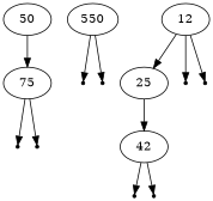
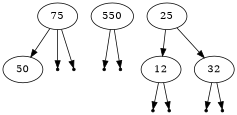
  digraph {
    ordering=out
    node [shape=point]
    50 [shape=""]
    75 [shape=""]
    n3 [label=550 shape=""]
    null150l
    null150r
    25 [shape=""]
    12 [shape=""]
-   32 [label=42 shape=""]
+   32 [shape=""]
    null75l
    null75r
    null12l
    null12r
    null32l
    null32r
-   50 -> 75
+   75 -> 50
    75 -> null75l
    75 -> null75r
    n3 -> null150l
    n3 -> null150r
-   12 -> 25
+   25 -> 12
    25 -> 32
    12 -> null12l
    12 -> null12r
    32 -> null32l
    32 -> null32r
  }
